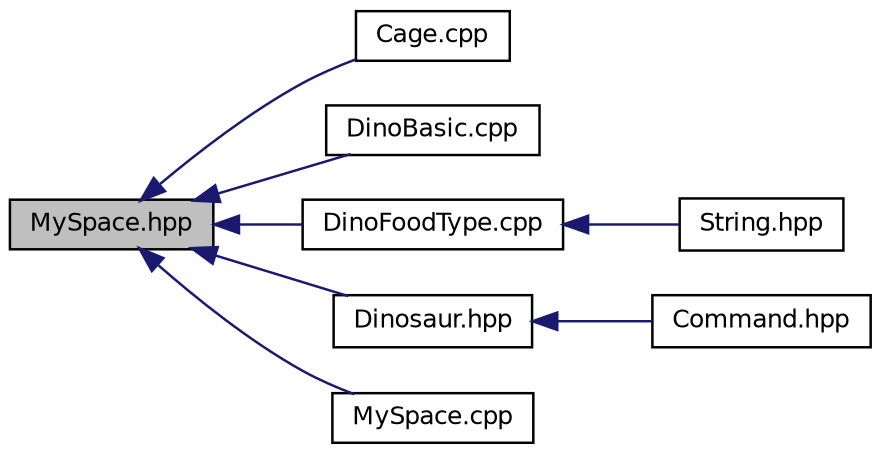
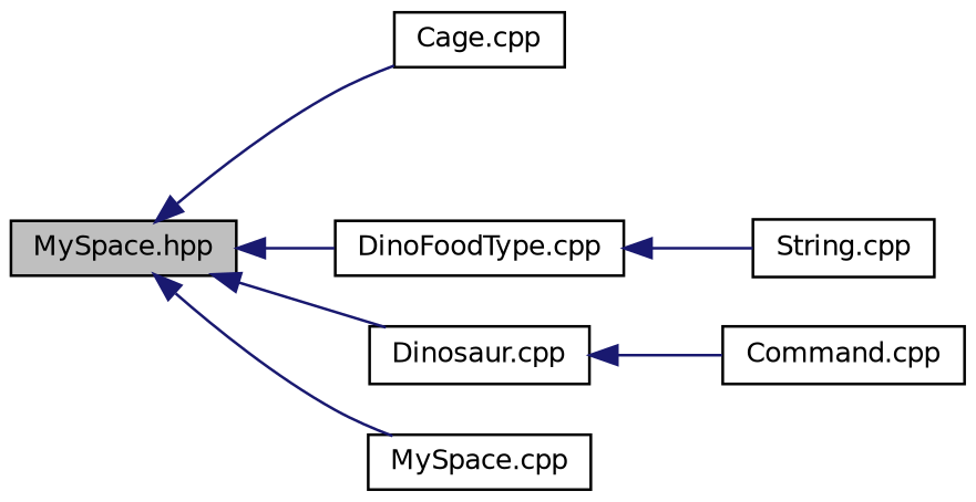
  digraph {
    rankdir=LR
    node [color=black fillcolor=white fontname=Helvetica fontsize=10 shape=record style=filled]
    edge [color=midnightblue dir=back fontname=Helvetica fontsize=10 labelfontname=Helvetica labelfontsize=10 style=solid]
    n1 [fillcolor=grey75 fontcolor=black height=0.2 label="MySpace.hpp" width=0.4]
    n2 [height=0.2 label="Cage.cpp" width=0.4]
-   n3 [height=0.2 label="DinoBasic.cpp" width=0.4]
    n4 [height=0.2 label="DinoFoodType.cpp" width=0.4]
-   n5 [height=0.2 label="Dinosaur.hpp" width=0.4]
+   n5 [height=0.2 label="Dinosaur.cpp" width=0.4]
    n6 [height=0.2 label="MySpace.cpp" width=0.4]
-   n7 [height=0.2 label="Command.hpp" width=0.4]
-   n8 [height=0.2 label="String.hpp" width=0.4]
+   n7 [height=0.2 label="Command.cpp" width=0.4]
+   n8 [height=0.2 label="String.cpp" width=0.4]
    n1 -> n2
-   n1 -> n3
    n1 -> n4
    n1 -> n5
    n1 -> n6
    n4 -> n8
    n5 -> n7
  }
